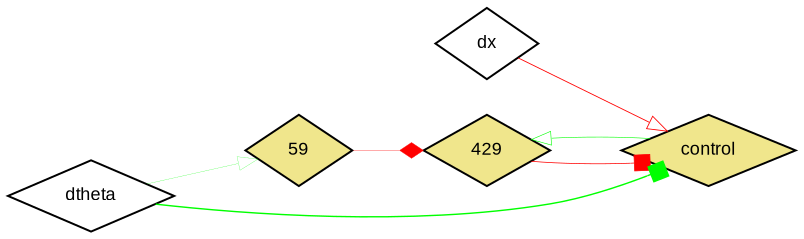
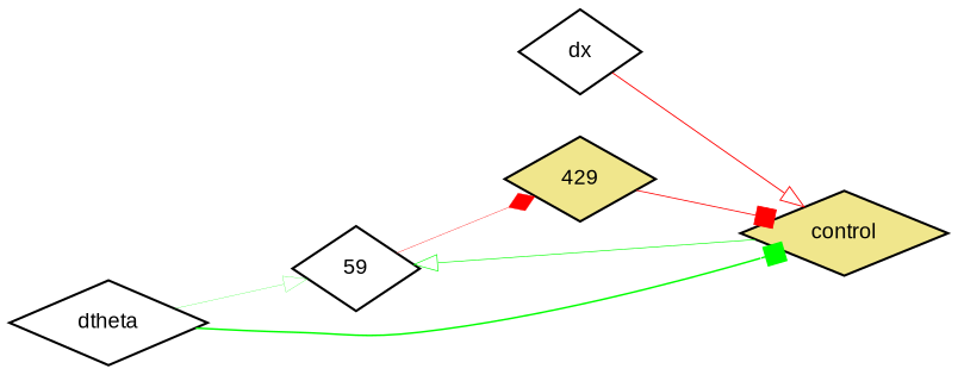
  digraph {
    fontname="Liberation Sans"
    rankdir=LR
    node [fillcolor=khaki fontname="Liberation Sans" fontsize=9 shape=diamond style=filled]
    edge [arrowhead=onormal color=red fontname="Liberation Sans" style=solid]
-   59 [height=0.2 width=0.2]
+   59 [fillcolor=white height=0.2 width=0.2]
    429 [height=0.2 width=0.2]
    dx [fillcolor=white height=0.2 width=0.2]
    control [height=0.2 width=0.2]
    dtheta [fillcolor=white height=0.2 width=0.2]
    59 -> 429 [arrowhead=diamond penwidth=0.16528286126676284]
    429 -> control [arrowhead=box penwidth=0.38033879823201666]
    dx -> control [penwidth=0.42936382602991563]
-   control -> 429 [color=green penwidth=0.2972812368256855]
+   control -> 59 [color=green penwidth=0.2972812368256855]
    dtheta -> 59 [color=green penwidth=0.11207008368473032]
    dtheta -> control [arrowhead=box color=green penwidth=0.7139284486038983]
  }
